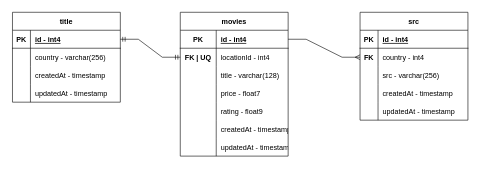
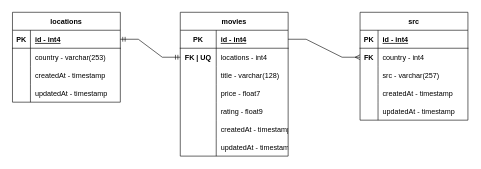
  <mxCell id="0" />
  <mxCell id="1" parent="0" />
- <mxCell id="2" value="title" style="shape=table;startSize=30;container=1;collapsible=1;childLayout=tableLayout;fixedRows=1;rowLines=0;fontStyle=1;align=center;resizeLast=1;" vertex="1" parent="1"><mxGeometry x="20" y="20" width="180" height="150" as="geometry"><mxRectangle x="230" y="130" width="90" height="30" as="alternateBounds" /></mxGeometry></mxCell>
+ <mxCell id="2" value="locations" style="shape=table;startSize=30;container=1;collapsible=1;childLayout=tableLayout;fixedRows=1;rowLines=0;fontStyle=1;align=center;resizeLast=1;" vertex="1" parent="1"><mxGeometry x="20" y="20" width="180" height="150" as="geometry"><mxRectangle x="230" y="130" width="90" height="30" as="alternateBounds" /></mxGeometry></mxCell>
  <mxCell id="3" value="" style="shape=tableRow;horizontal=0;startSize=0;swimlaneHead=0;swimlaneBody=0;fillColor=none;collapsible=0;dropTarget=0;points=[[0,0.5],[1,0.5]];portConstraint=eastwest;top=0;left=0;right=0;bottom=1;" vertex="1" parent="2"><mxGeometry y="30" width="180" height="30" as="geometry" /></mxCell>
  <mxCell id="4" value="PK" style="shape=partialRectangle;connectable=0;fillColor=none;top=0;left=0;bottom=0;right=0;fontStyle=1;overflow=hidden;" vertex="1" parent="3"><mxGeometry width="30" height="30" as="geometry"><mxRectangle width="30" height="30" as="alternateBounds" /></mxGeometry></mxCell>
  <mxCell id="5" value="id - int4" style="shape=partialRectangle;connectable=0;fillColor=none;top=0;left=0;bottom=0;right=0;align=left;spacingLeft=6;fontStyle=5;overflow=hidden;" vertex="1" parent="3"><mxGeometry x="30" width="150" height="30" as="geometry"><mxRectangle width="150" height="30" as="alternateBounds" /></mxGeometry></mxCell>
  <mxCell id="6" value="" style="shape=tableRow;horizontal=0;startSize=0;swimlaneHead=0;swimlaneBody=0;fillColor=none;collapsible=0;dropTarget=0;points=[[0,0.5],[1,0.5]];portConstraint=eastwest;top=0;left=0;right=0;bottom=0;" vertex="1" parent="2"><mxGeometry y="60" width="180" height="30" as="geometry" /></mxCell>
  <mxCell id="7" value="" style="shape=partialRectangle;connectable=0;fillColor=none;top=0;left=0;bottom=0;right=0;editable=1;overflow=hidden;" vertex="1" parent="6"><mxGeometry width="30" height="30" as="geometry"><mxRectangle width="30" height="30" as="alternateBounds" /></mxGeometry></mxCell>
- <mxCell id="8" value="country - varchar(256)" style="shape=partialRectangle;connectable=0;fillColor=none;top=0;left=0;bottom=0;right=0;align=left;spacingLeft=6;overflow=hidden;" vertex="1" parent="6"><mxGeometry x="30" width="150" height="30" as="geometry"><mxRectangle width="150" height="30" as="alternateBounds" /></mxGeometry></mxCell>
+ <mxCell id="8" value="country - varchar(253)" style="shape=partialRectangle;connectable=0;fillColor=none;top=0;left=0;bottom=0;right=0;align=left;spacingLeft=6;overflow=hidden;" vertex="1" parent="6"><mxGeometry x="30" width="150" height="30" as="geometry"><mxRectangle width="150" height="30" as="alternateBounds" /></mxGeometry></mxCell>
  <mxCell id="9" value="" style="shape=tableRow;horizontal=0;startSize=0;swimlaneHead=0;swimlaneBody=0;fillColor=none;collapsible=0;dropTarget=0;points=[[0,0.5],[1,0.5]];portConstraint=eastwest;top=0;left=0;right=0;bottom=0;" vertex="1" parent="2"><mxGeometry y="90" width="180" height="30" as="geometry" /></mxCell>
  <mxCell id="10" value="" style="shape=partialRectangle;connectable=0;fillColor=none;top=0;left=0;bottom=0;right=0;editable=1;overflow=hidden;" vertex="1" parent="9"><mxGeometry width="30" height="30" as="geometry"><mxRectangle width="30" height="30" as="alternateBounds" /></mxGeometry></mxCell>
  <mxCell id="11" value="createdAt - timestamp" style="shape=partialRectangle;connectable=0;fillColor=none;top=0;left=0;bottom=0;right=0;align=left;spacingLeft=6;overflow=hidden;" vertex="1" parent="9"><mxGeometry x="30" width="150" height="30" as="geometry"><mxRectangle width="150" height="30" as="alternateBounds" /></mxGeometry></mxCell>
  <mxCell id="12" value="" style="shape=tableRow;horizontal=0;startSize=0;swimlaneHead=0;swimlaneBody=0;fillColor=none;collapsible=0;dropTarget=0;points=[[0,0.5],[1,0.5]];portConstraint=eastwest;top=0;left=0;right=0;bottom=0;" vertex="1" parent="2"><mxGeometry y="120" width="180" height="30" as="geometry" /></mxCell>
  <mxCell id="13" value="" style="shape=partialRectangle;connectable=0;fillColor=none;top=0;left=0;bottom=0;right=0;editable=1;overflow=hidden;" vertex="1" parent="12"><mxGeometry width="30" height="30" as="geometry"><mxRectangle width="30" height="30" as="alternateBounds" /></mxGeometry></mxCell>
  <mxCell id="14" value="updatedAt - timestamp" style="shape=partialRectangle;connectable=0;fillColor=none;top=0;left=0;bottom=0;right=0;align=left;spacingLeft=6;overflow=hidden;" vertex="1" parent="12"><mxGeometry x="30" width="150" height="30" as="geometry"><mxRectangle width="150" height="30" as="alternateBounds" /></mxGeometry></mxCell>
  <mxCell id="15" value="src" style="shape=table;startSize=30;container=1;collapsible=1;childLayout=tableLayout;fixedRows=1;rowLines=0;fontStyle=1;align=center;resizeLast=1;" vertex="1" parent="1"><mxGeometry x="600" y="20" width="180" height="180" as="geometry" /></mxCell>
  <mxCell id="16" value="" style="shape=tableRow;horizontal=0;startSize=0;swimlaneHead=0;swimlaneBody=0;fillColor=none;collapsible=0;dropTarget=0;points=[[0,0.5],[1,0.5]];portConstraint=eastwest;top=0;left=0;right=0;bottom=1;" vertex="1" parent="15"><mxGeometry y="30" width="180" height="30" as="geometry" /></mxCell>
  <mxCell id="17" value="PK" style="shape=partialRectangle;connectable=0;fillColor=none;top=0;left=0;bottom=0;right=0;fontStyle=1;overflow=hidden;" vertex="1" parent="16"><mxGeometry width="30" height="30" as="geometry"><mxRectangle width="30" height="30" as="alternateBounds" /></mxGeometry></mxCell>
  <mxCell id="18" value="id - int4" style="shape=partialRectangle;connectable=0;fillColor=none;top=0;left=0;bottom=0;right=0;align=left;spacingLeft=6;fontStyle=5;overflow=hidden;" vertex="1" parent="16"><mxGeometry x="30" width="150" height="30" as="geometry"><mxRectangle width="150" height="30" as="alternateBounds" /></mxGeometry></mxCell>
  <mxCell id="19" value="" style="shape=tableRow;horizontal=0;startSize=0;swimlaneHead=0;swimlaneBody=0;fillColor=none;collapsible=0;dropTarget=0;points=[[0,0.5],[1,0.5]];portConstraint=eastwest;top=0;left=0;right=0;bottom=0;" vertex="1" parent="15"><mxGeometry y="60" width="180" height="30" as="geometry" /></mxCell>
  <mxCell id="20" value="FK" style="shape=partialRectangle;connectable=0;fillColor=none;top=0;left=0;bottom=0;right=0;editable=1;overflow=hidden;fontStyle=1" vertex="1" parent="19"><mxGeometry width="30" height="30" as="geometry"><mxRectangle width="30" height="30" as="alternateBounds" /></mxGeometry></mxCell>
  <mxCell id="21" value="country - int4" style="shape=partialRectangle;connectable=0;fillColor=none;top=0;left=0;bottom=0;right=0;align=left;spacingLeft=6;overflow=hidden;" vertex="1" parent="19"><mxGeometry x="30" width="150" height="30" as="geometry"><mxRectangle width="150" height="30" as="alternateBounds" /></mxGeometry></mxCell>
  <mxCell id="22" value="" style="shape=tableRow;horizontal=0;startSize=0;swimlaneHead=0;swimlaneBody=0;fillColor=none;collapsible=0;dropTarget=0;points=[[0,0.5],[1,0.5]];portConstraint=eastwest;top=0;left=0;right=0;bottom=0;" vertex="1" parent="15"><mxGeometry y="90" width="180" height="30" as="geometry" /></mxCell>
  <mxCell id="23" value="" style="shape=partialRectangle;connectable=0;fillColor=none;top=0;left=0;bottom=0;right=0;editable=1;overflow=hidden;" vertex="1" parent="22"><mxGeometry width="30" height="30" as="geometry"><mxRectangle width="30" height="30" as="alternateBounds" /></mxGeometry></mxCell>
- <mxCell id="24" value="src - varchar(256)" style="shape=partialRectangle;connectable=0;fillColor=none;top=0;left=0;bottom=0;right=0;align=left;spacingLeft=6;overflow=hidden;" vertex="1" parent="22"><mxGeometry x="30" width="150" height="30" as="geometry"><mxRectangle width="150" height="30" as="alternateBounds" /></mxGeometry></mxCell>
+ <mxCell id="24" value="src - varchar(257)" style="shape=partialRectangle;connectable=0;fillColor=none;top=0;left=0;bottom=0;right=0;align=left;spacingLeft=6;overflow=hidden;" vertex="1" parent="22"><mxGeometry x="30" width="150" height="30" as="geometry"><mxRectangle width="150" height="30" as="alternateBounds" /></mxGeometry></mxCell>
  <mxCell id="25" value="" style="shape=tableRow;horizontal=0;startSize=0;swimlaneHead=0;swimlaneBody=0;fillColor=none;collapsible=0;dropTarget=0;points=[[0,0.5],[1,0.5]];portConstraint=eastwest;top=0;left=0;right=0;bottom=0;" vertex="1" parent="15"><mxGeometry y="120" width="180" height="30" as="geometry" /></mxCell>
  <mxCell id="26" value="" style="shape=partialRectangle;connectable=0;fillColor=none;top=0;left=0;bottom=0;right=0;editable=1;overflow=hidden;" vertex="1" parent="25"><mxGeometry width="30" height="30" as="geometry"><mxRectangle width="30" height="30" as="alternateBounds" /></mxGeometry></mxCell>
  <mxCell id="27" value="createdAt - timestamp" style="shape=partialRectangle;connectable=0;fillColor=none;top=0;left=0;bottom=0;right=0;align=left;spacingLeft=6;overflow=hidden;" vertex="1" parent="25"><mxGeometry x="30" width="150" height="30" as="geometry"><mxRectangle width="150" height="30" as="alternateBounds" /></mxGeometry></mxCell>
  <mxCell id="28" value="" style="shape=tableRow;horizontal=0;startSize=0;swimlaneHead=0;swimlaneBody=0;fillColor=none;collapsible=0;dropTarget=0;points=[[0,0.5],[1,0.5]];portConstraint=eastwest;top=0;left=0;right=0;bottom=0;" vertex="1" parent="15"><mxGeometry y="150" width="180" height="30" as="geometry" /></mxCell>
  <mxCell id="29" value="" style="shape=partialRectangle;connectable=0;fillColor=none;top=0;left=0;bottom=0;right=0;editable=1;overflow=hidden;" vertex="1" parent="28"><mxGeometry width="30" height="30" as="geometry"><mxRectangle width="30" height="30" as="alternateBounds" /></mxGeometry></mxCell>
  <mxCell id="30" value="updatedAt - timestamp" style="shape=partialRectangle;connectable=0;fillColor=none;top=0;left=0;bottom=0;right=0;align=left;spacingLeft=6;overflow=hidden;" vertex="1" parent="28"><mxGeometry x="30" width="150" height="30" as="geometry"><mxRectangle width="150" height="30" as="alternateBounds" /></mxGeometry></mxCell>
  <mxCell id="31" value="movies" style="shape=table;startSize=30;container=1;collapsible=1;childLayout=tableLayout;fixedRows=1;rowLines=0;fontStyle=1;align=center;resizeLast=1;" vertex="1" parent="1"><mxGeometry x="300" y="20" width="180" height="240" as="geometry" /></mxCell>
  <mxCell id="32" value="" style="shape=tableRow;horizontal=0;startSize=0;swimlaneHead=0;swimlaneBody=0;fillColor=none;collapsible=0;dropTarget=0;points=[[0,0.5],[1,0.5]];portConstraint=eastwest;top=0;left=0;right=0;bottom=1;" vertex="1" parent="31"><mxGeometry y="30" width="180" height="30" as="geometry" /></mxCell>
  <mxCell id="33" value="PK" style="shape=partialRectangle;connectable=0;fillColor=none;top=0;left=0;bottom=0;right=0;fontStyle=1;overflow=hidden;" vertex="1" parent="32"><mxGeometry width="60" height="30" as="geometry"><mxRectangle width="60" height="30" as="alternateBounds" /></mxGeometry></mxCell>
  <mxCell id="34" value="id - int4" style="shape=partialRectangle;connectable=0;fillColor=none;top=0;left=0;bottom=0;right=0;align=left;spacingLeft=6;fontStyle=5;overflow=hidden;" vertex="1" parent="32"><mxGeometry x="60" width="120" height="30" as="geometry"><mxRectangle width="120" height="30" as="alternateBounds" /></mxGeometry></mxCell>
  <mxCell id="35" value="" style="shape=tableRow;horizontal=0;startSize=0;swimlaneHead=0;swimlaneBody=0;fillColor=none;collapsible=0;dropTarget=0;points=[[0,0.5],[1,0.5]];portConstraint=eastwest;top=0;left=0;right=0;bottom=0;" vertex="1" parent="31"><mxGeometry y="60" width="180" height="30" as="geometry" /></mxCell>
  <mxCell id="36" value="FK | UQ" style="shape=partialRectangle;connectable=0;fillColor=none;top=0;left=0;bottom=0;right=0;editable=1;overflow=hidden;fontStyle=1" vertex="1" parent="35"><mxGeometry width="60" height="30" as="geometry"><mxRectangle width="60" height="30" as="alternateBounds" /></mxGeometry></mxCell>
- <mxCell id="37" value="locationId - int4" style="shape=partialRectangle;connectable=0;fillColor=none;top=0;left=0;bottom=0;right=0;align=left;spacingLeft=6;overflow=hidden;" vertex="1" parent="35"><mxGeometry x="60" width="120" height="30" as="geometry"><mxRectangle width="120" height="30" as="alternateBounds" /></mxGeometry></mxCell>
+ <mxCell id="37" value="locations - int4" style="shape=partialRectangle;connectable=0;fillColor=none;top=0;left=0;bottom=0;right=0;align=left;spacingLeft=6;overflow=hidden;" vertex="1" parent="35"><mxGeometry x="60" width="120" height="30" as="geometry"><mxRectangle width="120" height="30" as="alternateBounds" /></mxGeometry></mxCell>
  <mxCell id="38" value="" style="shape=tableRow;horizontal=0;startSize=0;swimlaneHead=0;swimlaneBody=0;fillColor=none;collapsible=0;dropTarget=0;points=[[0,0.5],[1,0.5]];portConstraint=eastwest;top=0;left=0;right=0;bottom=0;" vertex="1" parent="31"><mxGeometry y="90" width="180" height="30" as="geometry" /></mxCell>
  <mxCell id="39" value="" style="shape=partialRectangle;connectable=0;fillColor=none;top=0;left=0;bottom=0;right=0;editable=1;overflow=hidden;" vertex="1" parent="38"><mxGeometry width="60" height="30" as="geometry"><mxRectangle width="60" height="30" as="alternateBounds" /></mxGeometry></mxCell>
  <mxCell id="40" value="title - varchar(128)" style="shape=partialRectangle;connectable=0;fillColor=none;top=0;left=0;bottom=0;right=0;align=left;spacingLeft=6;overflow=hidden;" vertex="1" parent="38"><mxGeometry x="60" width="120" height="30" as="geometry"><mxRectangle width="120" height="30" as="alternateBounds" /></mxGeometry></mxCell>
  <mxCell id="41" value="" style="shape=tableRow;horizontal=0;startSize=0;swimlaneHead=0;swimlaneBody=0;fillColor=none;collapsible=0;dropTarget=0;points=[[0,0.5],[1,0.5]];portConstraint=eastwest;top=0;left=0;right=0;bottom=0;" vertex="1" parent="31"><mxGeometry y="120" width="180" height="30" as="geometry" /></mxCell>
  <mxCell id="42" value="" style="shape=partialRectangle;connectable=0;fillColor=none;top=0;left=0;bottom=0;right=0;editable=1;overflow=hidden;" vertex="1" parent="41"><mxGeometry width="60" height="30" as="geometry"><mxRectangle width="60" height="30" as="alternateBounds" /></mxGeometry></mxCell>
  <mxCell id="43" value="price - float7" style="shape=partialRectangle;connectable=0;fillColor=none;top=0;left=0;bottom=0;right=0;align=left;spacingLeft=6;overflow=hidden;" vertex="1" parent="41"><mxGeometry x="60" width="120" height="30" as="geometry"><mxRectangle width="120" height="30" as="alternateBounds" /></mxGeometry></mxCell>
  <mxCell id="44" value="" style="shape=tableRow;horizontal=0;startSize=0;swimlaneHead=0;swimlaneBody=0;fillColor=none;collapsible=0;dropTarget=0;points=[[0,0.5],[1,0.5]];portConstraint=eastwest;top=0;left=0;right=0;bottom=0;" vertex="1" parent="31"><mxGeometry y="150" width="180" height="30" as="geometry" /></mxCell>
  <mxCell id="45" value="" style="shape=partialRectangle;connectable=0;fillColor=none;top=0;left=0;bottom=0;right=0;editable=1;overflow=hidden;" vertex="1" parent="44"><mxGeometry width="60" height="30" as="geometry"><mxRectangle width="60" height="30" as="alternateBounds" /></mxGeometry></mxCell>
  <mxCell id="46" value="rating - float9" style="shape=partialRectangle;connectable=0;fillColor=none;top=0;left=0;bottom=0;right=0;align=left;spacingLeft=6;overflow=hidden;" vertex="1" parent="44"><mxGeometry x="60" width="120" height="30" as="geometry"><mxRectangle width="120" height="30" as="alternateBounds" /></mxGeometry></mxCell>
  <mxCell id="47" value="" style="shape=tableRow;horizontal=0;startSize=0;swimlaneHead=0;swimlaneBody=0;fillColor=none;collapsible=0;dropTarget=0;points=[[0,0.5],[1,0.5]];portConstraint=eastwest;top=0;left=0;right=0;bottom=0;" vertex="1" parent="31"><mxGeometry y="180" width="180" height="30" as="geometry" /></mxCell>
  <mxCell id="48" value="" style="shape=partialRectangle;connectable=0;fillColor=none;top=0;left=0;bottom=0;right=0;editable=1;overflow=hidden;" vertex="1" parent="47"><mxGeometry width="60" height="30" as="geometry"><mxRectangle width="60" height="30" as="alternateBounds" /></mxGeometry></mxCell>
  <mxCell id="49" value="createdAt - timestamp" style="shape=partialRectangle;connectable=0;fillColor=none;top=0;left=0;bottom=0;right=0;align=left;spacingLeft=6;overflow=hidden;" vertex="1" parent="47"><mxGeometry x="60" width="120" height="30" as="geometry"><mxRectangle width="120" height="30" as="alternateBounds" /></mxGeometry></mxCell>
  <mxCell id="50" value="" style="shape=tableRow;horizontal=0;startSize=0;swimlaneHead=0;swimlaneBody=0;fillColor=none;collapsible=0;dropTarget=0;points=[[0,0.5],[1,0.5]];portConstraint=eastwest;top=0;left=0;right=0;bottom=0;" vertex="1" parent="31"><mxGeometry y="210" width="180" height="30" as="geometry" /></mxCell>
  <mxCell id="51" value="" style="shape=partialRectangle;connectable=0;fillColor=none;top=0;left=0;bottom=0;right=0;editable=1;overflow=hidden;" vertex="1" parent="50"><mxGeometry width="60" height="30" as="geometry"><mxRectangle width="60" height="30" as="alternateBounds" /></mxGeometry></mxCell>
  <mxCell id="52" value="updatedAt - timestamp" style="shape=partialRectangle;connectable=0;fillColor=none;top=0;left=0;bottom=0;right=0;align=left;spacingLeft=6;overflow=hidden;" vertex="1" parent="50"><mxGeometry x="60" width="120" height="30" as="geometry"><mxRectangle width="120" height="30" as="alternateBounds" /></mxGeometry></mxCell>
  <mxCell id="53" value="" style="edgeStyle=entityRelationEdgeStyle;fontSize=12;html=1;endArrow=ERmandOne;startArrow=ERmandOne;rounded=0;" edge="1" parent="1" source="3" target="35"><mxGeometry width="100" height="100" relative="1" as="geometry"><mxPoint x="250" y="140" as="sourcePoint" /><mxPoint x="290" y="150" as="targetPoint" /></mxGeometry></mxCell>
  <mxCell id="54" value="" style="edgeStyle=entityRelationEdgeStyle;fontSize=12;html=1;endArrow=ERmany;rounded=0;" edge="1" parent="1" source="32" target="19"><mxGeometry width="100" height="100" relative="1" as="geometry"><mxPoint x="500" y="210" as="sourcePoint" /><mxPoint x="600" y="110" as="targetPoint" /></mxGeometry></mxCell>
